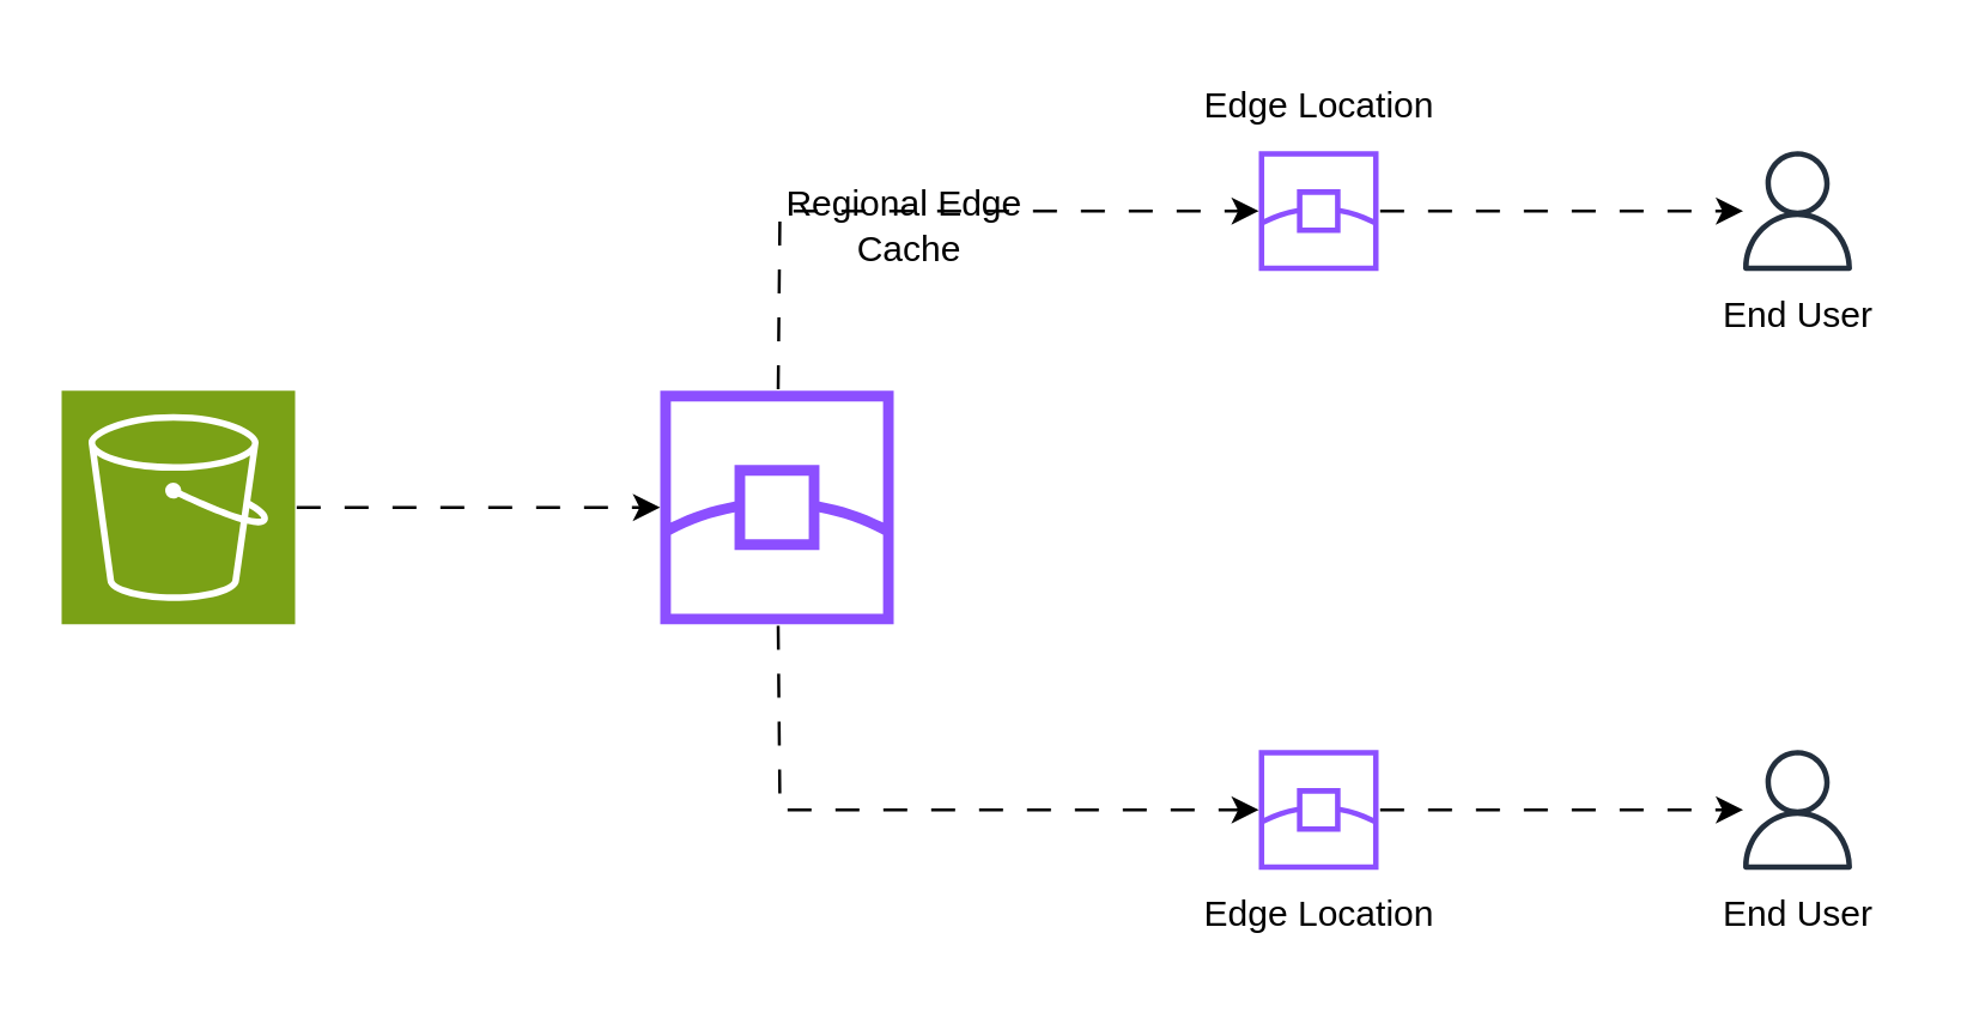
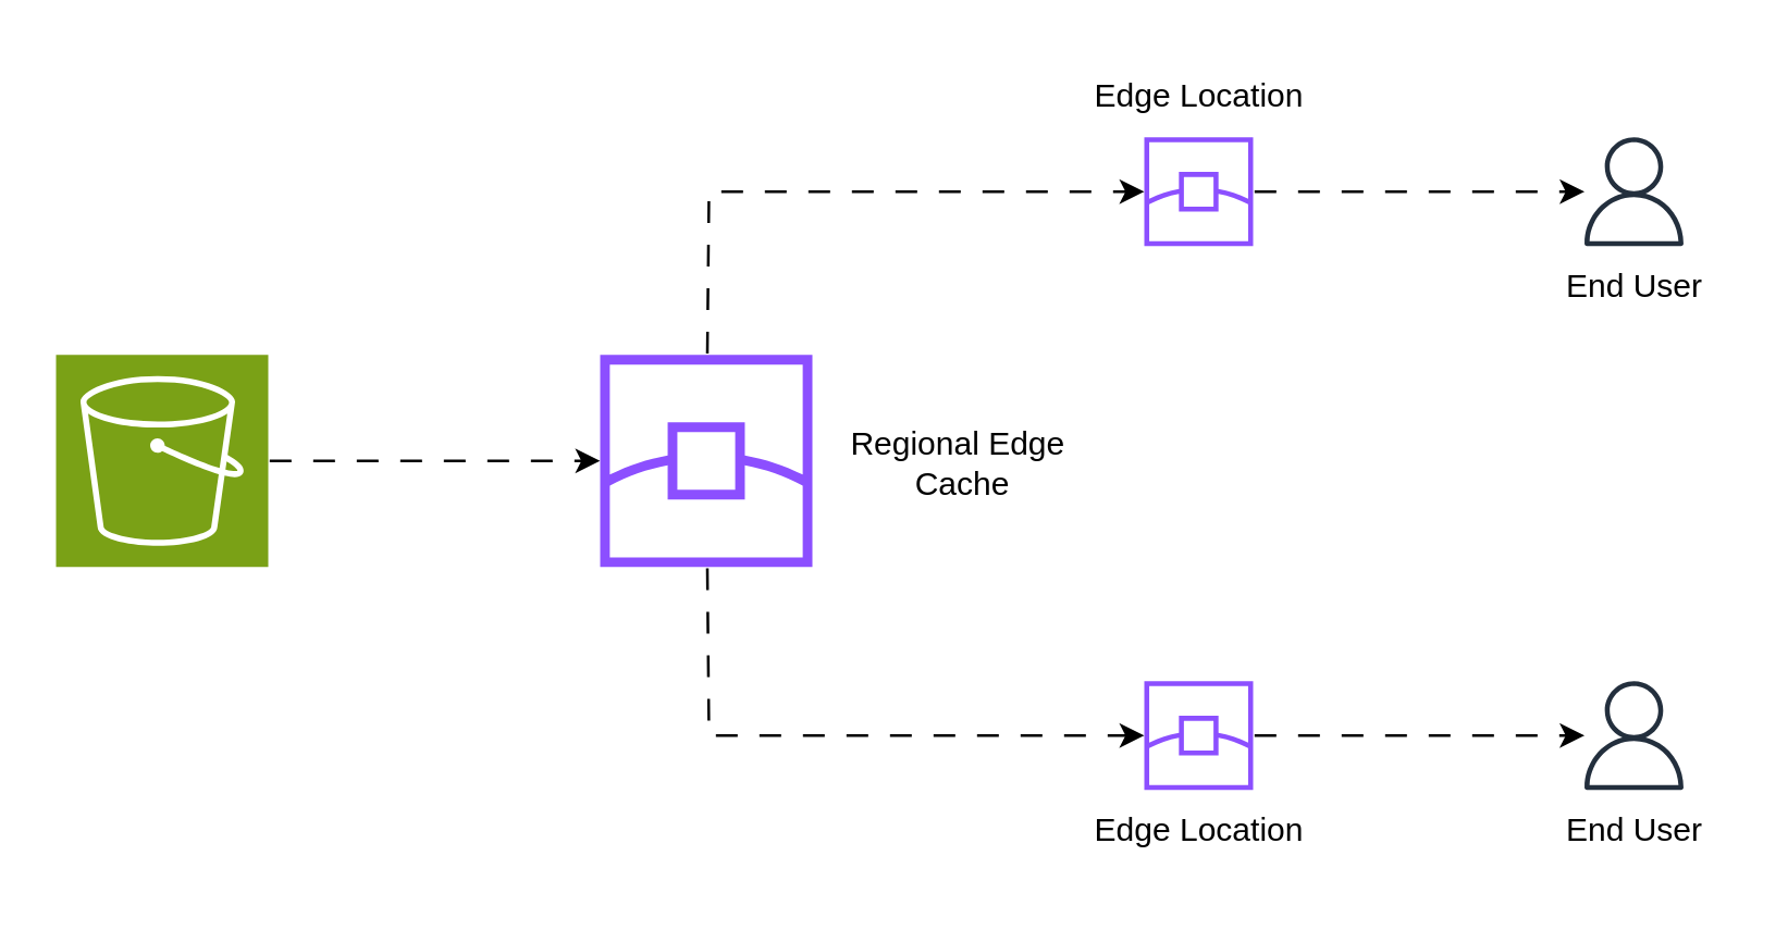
  <mxCell id="0" />
  <mxCell id="1" parent="0" />
  <mxCell id="2" style="edgeStyle=orthogonalEdgeStyle;rounded=0;orthogonalLoop=1;jettySize=auto;html=1;exitX=1;exitY=0.5;exitDx=0;exitDy=0;exitPerimeter=0;flowAnimation=1;" parent="1" source="3" target="4" edge="1"><mxGeometry relative="1" as="geometry" /></mxCell>
  <mxCell id="3" value="" style="sketch=0;points=[[0,0,0],[0.25,0,0],[0.5,0,0],[0.75,0,0],[1,0,0],[0,1,0],[0.25,1,0],[0.5,1,0],[0.75,1,0],[1,1,0],[0,0.25,0],[0,0.5,0],[0,0.75,0],[1,0.25,0],[1,0.5,0],[1,0.75,0]];outlineConnect=0;fontColor=#232F3E;fillColor=#7AA116;strokeColor=#ffffff;dashed=0;verticalLabelPosition=bottom;verticalAlign=top;align=center;html=1;fontSize=12;fontStyle=0;aspect=fixed;shape=mxgraph.aws4.resourceIcon;resIcon=mxgraph.aws4.s3;" parent="1" vertex="1"><mxGeometry x="20" y="130" width="78" height="78" as="geometry" /></mxCell>
  <mxCell id="4" value="" style="sketch=0;outlineConnect=0;fontColor=#232F3E;gradientColor=none;fillColor=#8C4FFF;strokeColor=default;dashed=0;verticalLabelPosition=bottom;verticalAlign=top;align=center;html=1;fontSize=12;fontStyle=0;aspect=fixed;pointerEvents=1;shape=mxgraph.aws4.edge_location;" parent="1" vertex="1"><mxGeometry x="220" y="130" width="78" height="78" as="geometry" /></mxCell>
- <mxCell id="5" value="Regional Edge&amp;nbsp;&lt;div&gt;Cache&lt;/div&gt;" style="text;html=1;align=center;verticalAlign=middle;resizable=0;points=[];autosize=1;strokeColor=none;fillColor=none;" parent="1" vertex="1"><mxGeometry x="248" y="55" width="110" height="40" as="geometry" /></mxCell>
+ <mxCell id="5" value="Regional Edge&amp;nbsp;&lt;div&gt;Cache&lt;/div&gt;" style="text;html=1;align=center;verticalAlign=middle;resizable=0;points=[];autosize=1;strokeColor=none;fillColor=none;" parent="1" vertex="1"><mxGeometry x="298" y="150" width="110" height="40" as="geometry" /></mxCell>
  <mxCell id="6" value="" style="sketch=0;outlineConnect=0;fontColor=#232F3E;gradientColor=none;fillColor=#8C4FFF;strokeColor=none;dashed=0;verticalLabelPosition=bottom;verticalAlign=top;align=center;html=1;fontSize=12;fontStyle=0;aspect=fixed;pointerEvents=1;shape=mxgraph.aws4.edge_location;" parent="1" vertex="1"><mxGeometry x="420" y="50" width="40" height="40" as="geometry" /></mxCell>
  <mxCell id="7" value="" style="sketch=0;outlineConnect=0;fontColor=#232F3E;gradientColor=none;fillColor=#8C4FFF;strokeColor=none;dashed=0;verticalLabelPosition=bottom;verticalAlign=top;align=center;html=1;fontSize=12;fontStyle=0;aspect=fixed;pointerEvents=1;shape=mxgraph.aws4.edge_location;" parent="1" vertex="1"><mxGeometry x="420" y="250" width="40" height="40" as="geometry" /></mxCell>
  <mxCell id="8" value="" style="sketch=0;outlineConnect=0;fontColor=#232F3E;gradientColor=none;fillColor=#232F3D;strokeColor=none;dashed=0;verticalLabelPosition=bottom;verticalAlign=top;align=center;html=1;fontSize=12;fontStyle=0;aspect=fixed;pointerEvents=1;shape=mxgraph.aws4.user;" parent="1" vertex="1"><mxGeometry x="580" y="50" width="40" height="40" as="geometry" /></mxCell>
  <mxCell id="9" value="" style="sketch=0;outlineConnect=0;fontColor=#232F3E;gradientColor=none;fillColor=#232F3D;strokeColor=none;dashed=0;verticalLabelPosition=bottom;verticalAlign=top;align=center;html=1;fontSize=12;fontStyle=0;aspect=fixed;pointerEvents=1;shape=mxgraph.aws4.user;" parent="1" vertex="1"><mxGeometry x="580" y="250" width="40" height="40" as="geometry" /></mxCell>
  <mxCell id="10" value="Edge Location" style="text;html=1;align=center;verticalAlign=middle;resizable=0;points=[];autosize=1;strokeColor=none;fillColor=none;" parent="1" vertex="1"><mxGeometry x="390" y="20" width="100" height="30" as="geometry" /></mxCell>
  <mxCell id="11" value="Edge Location" style="text;html=1;align=center;verticalAlign=middle;resizable=0;points=[];autosize=1;strokeColor=none;fillColor=none;" parent="1" vertex="1"><mxGeometry x="390" y="290" width="100" height="30" as="geometry" /></mxCell>
  <mxCell id="12" value="End User" style="text;html=1;align=center;verticalAlign=middle;resizable=0;points=[];autosize=1;strokeColor=none;fillColor=none;" parent="1" vertex="1"><mxGeometry x="565" y="90" width="70" height="30" as="geometry" /></mxCell>
  <mxCell id="13" value="End User" style="text;html=1;align=center;verticalAlign=middle;resizable=0;points=[];autosize=1;strokeColor=none;fillColor=none;" parent="1" vertex="1"><mxGeometry x="565" y="290" width="70" height="30" as="geometry" /></mxCell>
  <mxCell id="14" value="" style="edgeStyle=none;orthogonalLoop=1;jettySize=auto;html=1;rounded=0;flowAnimation=1;" parent="1" source="4" target="6" edge="1"><mxGeometry width="100" relative="1" as="geometry"><mxPoint x="200" y="-30" as="sourcePoint" /><mxPoint x="300" y="-30" as="targetPoint" /><Array as="points"><mxPoint x="260" y="70" /></Array></mxGeometry></mxCell>
  <mxCell id="15" value="" style="edgeStyle=none;orthogonalLoop=1;jettySize=auto;html=1;rounded=0;flowAnimation=1;" parent="1" source="4" target="7" edge="1"><mxGeometry width="100" relative="1" as="geometry"><mxPoint x="230" y="290" as="sourcePoint" /><mxPoint x="330" y="290" as="targetPoint" /><Array as="points"><mxPoint x="260" y="270" /></Array></mxGeometry></mxCell>
  <mxCell id="16" value="" style="edgeStyle=none;orthogonalLoop=1;jettySize=auto;html=1;rounded=0;flowAnimation=1;" parent="1" source="6" target="8" edge="1"><mxGeometry width="100" relative="1" as="geometry"><mxPoint x="460" y="-60" as="sourcePoint" /><mxPoint x="560" y="-60" as="targetPoint" /><Array as="points" /></mxGeometry></mxCell>
  <mxCell id="17" value="" style="edgeStyle=none;orthogonalLoop=1;jettySize=auto;html=1;rounded=0;flowAnimation=1;" parent="1" source="7" target="9" edge="1"><mxGeometry width="100" relative="1" as="geometry"><mxPoint x="480" y="160" as="sourcePoint" /><mxPoint x="580" y="160" as="targetPoint" /><Array as="points" /></mxGeometry></mxCell>
